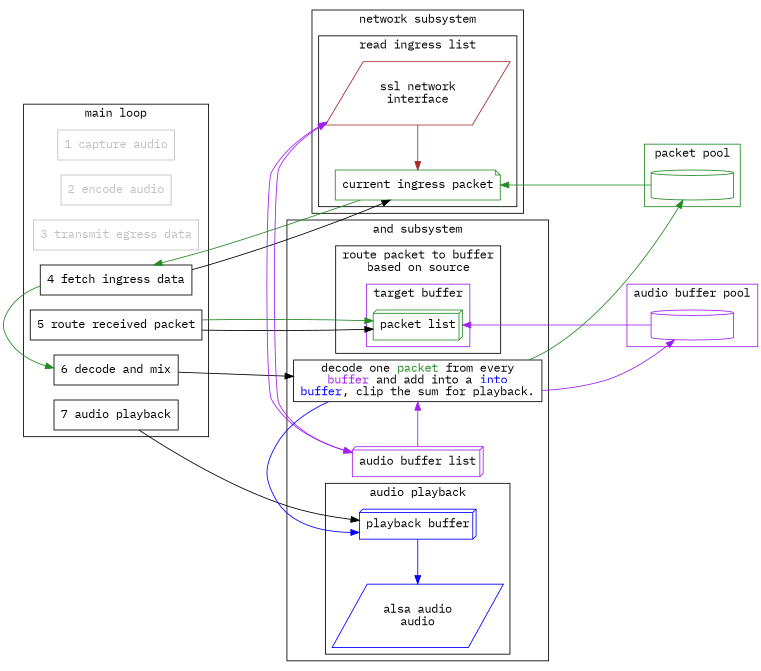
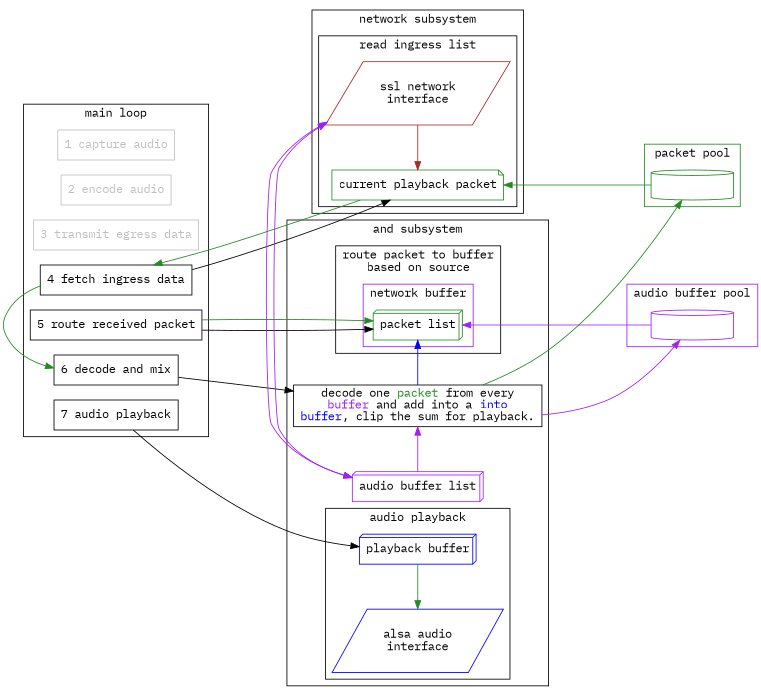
  digraph {
    compound=true
    fontname="IBM Plex Mono"
    rankdir=LR
    node [fontname="IBM Plex Mono" shape=box]
    edge [color=forestgreen constraint=false fontname="IBM Plex Mono" minlen=3]
    n1 [color=forestgreen label="          " shape=cylinder]
    n2 [color=purple label="          " shape=cylinder]
    n3 [color=gray fontcolor=gray label="1 capture audio"]
    n4 [color=gray fontcolor=gray label="2 encode audio"]
    n5 [color=gray fontcolor=gray label="3 transmit egress data"]
    n6 [label="4 fetch ingress data"]
    n7 [label="5 route received packet"]
    n8 [label="6 decode and mix"]
    n9 [label="7 audio playback"]
    n10 [color=brown label=<ssl network<br/>interface> shape=parallelogram]
-   n11 [color=forestgreen label="current ingress packet" shape=note]
+   n11 [color=forestgreen label="current playback packet" shape=note]
    n12 [color=forestgreen label="packet list" shape=box3d]
    n13 [color=blue label="playback buffer" shape=box3d]
-   n14 [color=blue label=<alsa audio<br/>audio> shape=parallelogram]
+   n14 [color=blue label=<alsa audio<br/>interface> shape=parallelogram]
    n15 [color=purple label="audio buffer list" shape=box3d]
    n16 [label=<decode one <font color="forestgreen">packet</font> from every<br/><font color="purple">buffer</font> and add into a <font color="blue">into<br/>buffer</font>, clip the sum for playback.>]
    subgraph cluster_1 {
      color=forestgreen
      label="packet pool"
      n1
    }
    subgraph cluster_2 {
      color=purple
      label="audio buffer pool"
      n2
    }
    subgraph cluster_3 {
      label="main loop"
      n3
      n4
      n5
      n6
      n7
      n8
      n9
    }
    subgraph cluster_4 {
      label="network subsystem"
      subgraph cluster_5 {
        label="read ingress list"
        n10
        n11
      }
    }
    subgraph cluster_6 {
      label="and subsystem"
      n15
      n16
      subgraph cluster_7 {
        label=<route packet to buffer<br/>based on source>
        subgraph cluster_8 {
          color=purple
-         label="target buffer"
+         label="network buffer"
          n12
        }
      }
      subgraph cluster_9 {
        label="audio playback"
        n13
        n14
      }
    }
    n6 -> n8
    n6 -> n11 [color="" constraint=""]
    n6 -> n11 [dir=back constraint=""]
    n7 -> n12 [color=""]
    n7 -> n12 [constraint=""]
    n8 -> n16 [color="" constraint=""]
    n9 -> n13 [color="" constraint=""]
    n10 -> n15 [color=purple dir=both]
    n11 -> n1 [dir=back constraint=""]
    n11 -> n10 [color=brown dir=back]
    n12 -> n2 [color=purple dir=back constraint=""]
-   n13 -> n14 [color=blue]
+   n13 -> n14
    n16 -> n1
    n16 -> n2 [color=purple]
-   n16 -> n13 [color=blue]
+   n16 -> n12 [color=blue]
    n16 -> n15 [color=purple dir=back]
  }
